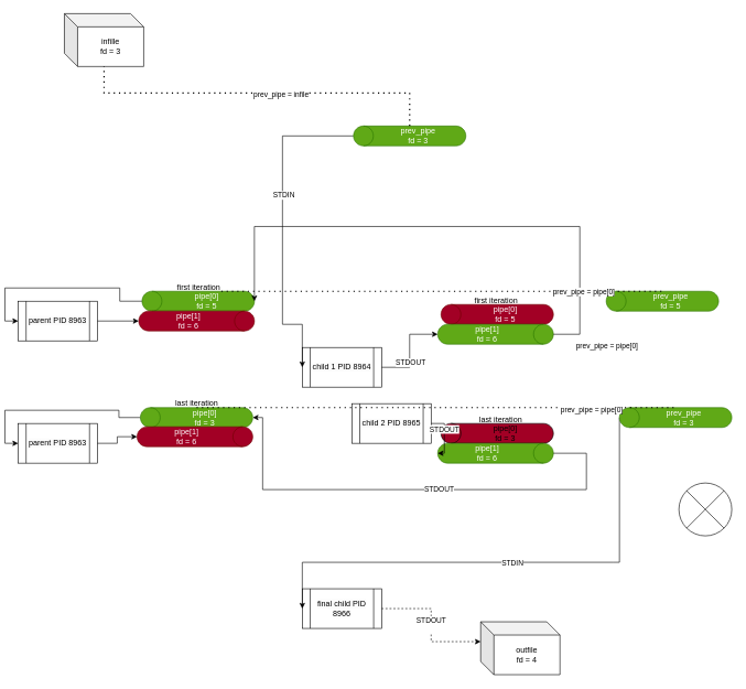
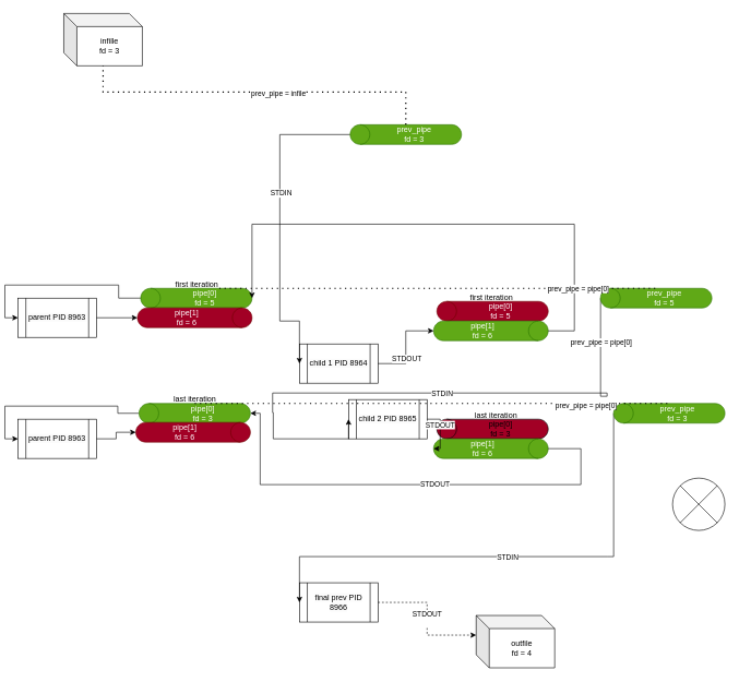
  <mxCell id="0" />
  <mxCell id="1" parent="0" />
  <mxCell id="2" style="edgeStyle=orthogonalEdgeStyle;rounded=0;orthogonalLoop=1;jettySize=auto;html=1;entryX=0;entryY=0.5;entryDx=0;entryDy=0;" edge="1" parent="1" source="3" target="7"><mxGeometry relative="1" as="geometry" /></mxCell>
  <mxCell id="3" value="pipe[0]&lt;br&gt;&lt;div&gt;fd = 5&lt;/div&gt;" style="shape=cylinder3;whiteSpace=wrap;html=1;boundedLbl=1;backgroundOutline=1;size=15;direction=north;fillColor=#60a917;fontColor=#ffffff;strokeColor=#2D7600;" parent="1" vertex="1"><mxGeometry x="207.5" y="440" width="170" height="30" as="geometry" /></mxCell>
  <mxCell id="4" value="infille&lt;div&gt;fd = 3&lt;/div&gt;" style="shape=cube;whiteSpace=wrap;html=1;boundedLbl=1;backgroundOutline=1;darkOpacity=0.05;darkOpacity2=0.1;" parent="1" vertex="1"><mxGeometry x="90" y="20" width="120" height="80" as="geometry" /></mxCell>
  <mxCell id="5" value="outfile&lt;div&gt;fd = 4&lt;/div&gt;" style="shape=cube;whiteSpace=wrap;html=1;boundedLbl=1;backgroundOutline=1;darkOpacity=0.05;darkOpacity2=0.1;" parent="1" vertex="1"><mxGeometry x="720" y="940" width="120" height="80" as="geometry" /></mxCell>
  <mxCell id="6" value="pipe[1]&lt;div&gt;fd = 6&lt;/div&gt;" style="shape=cylinder3;whiteSpace=wrap;html=1;boundedLbl=1;backgroundOutline=1;size=15;direction=south;fillColor=light-dark(#A20025,#FF3333);fontColor=#ffffff;strokeColor=#6F0000;" parent="1" vertex="1"><mxGeometry x="202.5" y="470" width="175" height="30" as="geometry" /></mxCell>
  <mxCell id="7" value="&lt;span style=&quot;color: rgb(0, 0, 0); font-family: Helvetica; font-size: 12px; font-style: normal; font-variant-ligatures: normal; font-variant-caps: normal; font-weight: 400; letter-spacing: normal; orphans: 2; text-align: center; text-indent: 0px; text-transform: none; widows: 2; word-spacing: 0px; -webkit-text-stroke-width: 0px; white-space: normal; background-color: rgb(251, 251, 251); text-decoration-thickness: initial; text-decoration-style: initial; text-decoration-color: initial; display: inline !important; float: none;&quot;&gt;parent PID 8963&lt;/span&gt;" style="shape=process;whiteSpace=wrap;html=1;backgroundOutline=1;" parent="1" vertex="1"><mxGeometry x="20" y="455" width="120" height="60" as="geometry" /></mxCell>
  <mxCell id="8" value="&lt;span style=&quot;color: rgb(0, 0, 0); font-family: Helvetica; font-size: 12px; font-style: normal; font-variant-ligatures: normal; font-variant-caps: normal; font-weight: 400; letter-spacing: normal; orphans: 2; text-align: center; text-indent: 0px; text-transform: none; widows: 2; word-spacing: 0px; -webkit-text-stroke-width: 0px; white-space: normal; background-color: rgb(251, 251, 251); text-decoration-thickness: initial; text-decoration-style: initial; text-decoration-color: initial; display: inline !important; float: none;&quot;&gt;child 1 PID 8964&lt;/span&gt;" style="shape=process;whiteSpace=wrap;html=1;backgroundOutline=1;" parent="1" vertex="1"><mxGeometry x="450" y="525" width="120" height="60" as="geometry" /></mxCell>
  <mxCell id="9" value="&lt;span style=&quot;color: rgb(0, 0, 0); font-family: Helvetica; font-size: 12px; font-style: normal; font-variant-ligatures: normal; font-variant-caps: normal; font-weight: 400; letter-spacing: normal; orphans: 2; text-align: center; text-indent: 0px; text-transform: none; widows: 2; word-spacing: 0px; -webkit-text-stroke-width: 0px; white-space: normal; background-color: rgb(251, 251, 251); text-decoration-thickness: initial; text-decoration-style: initial; text-decoration-color: initial; display: inline !important; float: none;&quot;&gt;child 2 PID 8965&lt;/span&gt;" style="shape=process;whiteSpace=wrap;html=1;backgroundOutline=1;" parent="1" vertex="1"><mxGeometry x="525" y="610" width="120" height="60" as="geometry" /></mxCell>
- <mxCell id="10" value="&lt;span style=&quot;color: rgb(0, 0, 0); font-family: Helvetica; font-size: 12px; font-style: normal; font-variant-ligatures: normal; font-variant-caps: normal; font-weight: 400; letter-spacing: normal; orphans: 2; text-align: center; text-indent: 0px; text-transform: none; widows: 2; word-spacing: 0px; -webkit-text-stroke-width: 0px; white-space: normal; background-color: rgb(251, 251, 251); text-decoration-thickness: initial; text-decoration-style: initial; text-decoration-color: initial; display: inline !important; float: none;&quot;&gt;final child PID 8966&lt;/span&gt;" style="shape=process;whiteSpace=wrap;html=1;backgroundOutline=1;" parent="1" vertex="1"><mxGeometry x="450" y="890" width="120" height="60" as="geometry" /></mxCell>
+ <mxCell id="10" value="&lt;span style=&quot;color: rgb(0, 0, 0); font-family: Helvetica; font-size: 12px; font-style: normal; font-variant-ligatures: normal; font-variant-caps: normal; font-weight: 400; letter-spacing: normal; orphans: 2; text-align: center; text-indent: 0px; text-transform: none; widows: 2; word-spacing: 0px; -webkit-text-stroke-width: 0px; white-space: normal; background-color: rgb(251, 251, 251); text-decoration-thickness: initial; text-decoration-style: initial; text-decoration-color: initial; display: inline !important; float: none;&quot;&gt;final prev PID 8966&lt;/span&gt;" style="shape=process;whiteSpace=wrap;html=1;backgroundOutline=1;" parent="1" vertex="1"><mxGeometry x="450" y="890" width="120" height="60" as="geometry" /></mxCell>
  <mxCell id="11" value="pipe[0]&lt;div&gt;fd = 5&lt;/div&gt;" style="shape=cylinder3;whiteSpace=wrap;html=1;boundedLbl=1;backgroundOutline=1;size=15;direction=north;fillColor=light-dark(#A20025,#FF3333);fontColor=#ffffff;strokeColor=#6F0000;" parent="1" vertex="1"><mxGeometry x="660" y="460" width="170" height="30" as="geometry" /></mxCell>
  <mxCell id="12" value="pipe[1]&lt;div&gt;fd = 6&lt;/div&gt;" style="shape=cylinder3;whiteSpace=wrap;html=1;boundedLbl=1;backgroundOutline=1;size=15;direction=south;fillColor=#60a917;fontColor=#ffffff;strokeColor=#2D7600;" parent="1" vertex="1"><mxGeometry x="655" y="490" width="175" height="30" as="geometry" /></mxCell>
  <mxCell id="13" style="edgeStyle=orthogonalEdgeStyle;rounded=0;orthogonalLoop=1;jettySize=auto;html=1;entryX=0.5;entryY=1;entryDx=0;entryDy=0;entryPerimeter=0;" parent="1" source="8" target="12" edge="1"><mxGeometry relative="1" as="geometry" /></mxCell>
  <mxCell id="14" value="STDOUT" style="edgeLabel;html=1;align=center;verticalAlign=middle;resizable=0;points=[];" parent="13" vertex="1" connectable="0"><mxGeometry x="-0.261" y="-1" relative="1" as="geometry"><mxPoint as="offset" /></mxGeometry></mxCell>
  <mxCell id="15" value="STDOUT&lt;div&gt;&lt;br&gt;&lt;/div&gt;" style="edgeStyle=orthogonalEdgeStyle;rounded=0;orthogonalLoop=1;jettySize=auto;html=1;entryX=0;entryY=0;entryDx=0;entryDy=30;entryPerimeter=0;dashed=1;" parent="1" source="10" target="5" edge="1"><mxGeometry relative="1" as="geometry" /></mxCell>
  <mxCell id="16" value="pipe[0]&lt;div&gt;fd = 3&lt;br&gt;&lt;/div&gt;" style="shape=cylinder3;whiteSpace=wrap;html=1;boundedLbl=1;backgroundOutline=1;size=15;direction=north;fillColor=light-dark(#A20025,#FF3333);" parent="1" vertex="1"><mxGeometry x="660" y="640" width="170" height="30" as="geometry" /></mxCell>
  <mxCell id="17" value="pipe[1]&lt;div&gt;fd = 6&lt;/div&gt;" style="shape=cylinder3;whiteSpace=wrap;html=1;boundedLbl=1;backgroundOutline=1;size=15;direction=south;fillColor=#60a917;fontColor=#ffffff;strokeColor=#2D7600;" parent="1" vertex="1"><mxGeometry x="655" y="670" width="175" height="30" as="geometry" /></mxCell>
  <mxCell id="18" style="edgeStyle=orthogonalEdgeStyle;rounded=0;orthogonalLoop=1;jettySize=auto;html=1;entryX=0.5;entryY=1;entryDx=0;entryDy=0;entryPerimeter=0;exitX=1;exitY=0.5;exitDx=0;exitDy=0;" parent="1" source="9" target="17" edge="1"><mxGeometry relative="1" as="geometry"><mxPoint x="560" y="600" as="sourcePoint" /><mxPoint x="646" y="615" as="targetPoint" /></mxGeometry></mxCell>
  <mxCell id="19" value="STDOUT" style="edgeLabel;html=1;align=center;verticalAlign=middle;resizable=0;points=[];" parent="18" vertex="1" connectable="0"><mxGeometry x="-0.261" y="-1" relative="1" as="geometry"><mxPoint as="offset" /></mxGeometry></mxCell>
  <mxCell id="20" value="&lt;div&gt;first iteration&lt;/div&gt;" style="text;html=1;align=center;verticalAlign=middle;resizable=0;points=[];autosize=1;strokeColor=none;fillColor=none;" parent="1" vertex="1"><mxGeometry x="247.5" y="419" width="90" height="30" as="geometry" /></mxCell>
  <mxCell id="21" value="first iteration" style="text;html=1;align=center;verticalAlign=middle;resizable=0;points=[];autosize=1;strokeColor=none;fillColor=none;" parent="1" vertex="1"><mxGeometry x="697.5" y="440" width="90" height="30" as="geometry" /></mxCell>
  <mxCell id="22" value="&lt;div&gt;last iteration&lt;/div&gt;" style="text;html=1;align=center;verticalAlign=middle;resizable=0;points=[];autosize=1;strokeColor=none;fillColor=none;" parent="1" vertex="1"><mxGeometry x="705" y="620" width="90" height="30" as="geometry" /></mxCell>
  <mxCell id="23" style="edgeStyle=orthogonalEdgeStyle;rounded=0;orthogonalLoop=1;jettySize=auto;html=1;entryX=0;entryY=0.5;entryDx=0;entryDy=0;exitX=0.5;exitY=0;exitDx=0;exitDy=0;exitPerimeter=0;" edge="1" parent="1" source="25" target="8"><mxGeometry relative="1" as="geometry"><Array as="points"><mxPoint x="420" y="205" /><mxPoint x="420" y="490" /></Array></mxGeometry></mxCell>
  <mxCell id="24" value="&lt;div&gt;STDIN&lt;/div&gt;" style="edgeLabel;html=1;align=center;verticalAlign=middle;resizable=0;points=[];" vertex="1" connectable="0" parent="23"><mxGeometry x="-0.193" y="1" relative="1" as="geometry"><mxPoint as="offset" /></mxGeometry></mxCell>
  <mxCell id="25" value="prev_pipe&lt;br&gt;&lt;div&gt;fd = 3&lt;br&gt;&lt;/div&gt;" style="shape=cylinder3;whiteSpace=wrap;html=1;boundedLbl=1;backgroundOutline=1;size=15;direction=north;fillColor=light-dark(#60A917,#3333FF);fontColor=#ffffff;strokeColor=#2D7600;" vertex="1" parent="1"><mxGeometry x="527.5" y="190" width="170" height="30" as="geometry" /></mxCell>
  <mxCell id="26" value="" style="endArrow=none;dashed=1;html=1;rounded=0;" edge="1" parent="1"><mxGeometry width="50" height="50" relative="1" as="geometry"><mxPoint y="550" as="sourcePoint" x="80" /><mxPoint y="550" as="targetPoint" x="80" /><Array as="points" /></mxGeometry></mxCell>
+ <mxCell id="27" style="edgeStyle=orthogonalEdgeStyle;rounded=0;orthogonalLoop=1;jettySize=auto;html=1;entryX=0;entryY=0.5;entryDx=0;entryDy=0;exitX=0.5;exitY=0;exitDx=0;exitDy=0;exitPerimeter=0;" edge="1" parent="1" source="29" target="9"><mxGeometry relative="1" as="geometry"><Array as="points"><mxPoint x="920" y="605" /><mxPoint x="920" y="600" /><mxPoint x="409" y="600" /><mxPoint x="409" y="630" /><mxPoint x="410" y="630" /><mxPoint x="410" y="670" /></Array></mxGeometry></mxCell>
+ <mxCell id="28" value="&lt;div&gt;STDIN&lt;/div&gt;" style="edgeLabel;html=1;align=center;verticalAlign=middle;resizable=0;points=[];" vertex="1" connectable="0" parent="27"><mxGeometry x="-0.062" y="1" relative="1" as="geometry"><mxPoint as="offset" /></mxGeometry></mxCell>
  <mxCell id="29" value="prev_pipe&lt;br&gt;&lt;div&gt;fd = 5&lt;br&gt;&lt;/div&gt;" style="shape=cylinder3;whiteSpace=wrap;html=1;boundedLbl=1;backgroundOutline=1;size=15;direction=north;fillColor=light-dark(#60A917,#3333FF);fontColor=#ffffff;strokeColor=#2D7600;" vertex="1" parent="1"><mxGeometry x="910" y="440" width="170" height="30" as="geometry" /></mxCell>
  <mxCell id="30" style="edgeStyle=orthogonalEdgeStyle;rounded=0;orthogonalLoop=1;jettySize=auto;html=1;entryX=0.5;entryY=1;entryDx=0;entryDy=0;entryPerimeter=0;" edge="1" parent="1" source="12" target="3"><mxGeometry relative="1" as="geometry"><mxPoint x="500" y="330" as="targetPoint" /><Array as="points"><mxPoint x="870" y="505" /><mxPoint x="870" y="342" /></Array></mxGeometry></mxCell>
  <mxCell id="31" style="edgeStyle=orthogonalEdgeStyle;rounded=0;orthogonalLoop=1;jettySize=auto;html=1;entryX=0;entryY=0.5;entryDx=0;entryDy=0;exitX=0.5;exitY=0;exitDx=0;exitDy=0;exitPerimeter=0;" edge="1" parent="1" source="33" target="10"><mxGeometry relative="1" as="geometry"><Array as="points"><mxPoint x="920" y="850" /><mxPoint x="400" y="850" /></Array></mxGeometry></mxCell>
  <mxCell id="32" value="STDIN" style="edgeLabel;html=1;align=center;verticalAlign=middle;resizable=0;points=[];" vertex="1" connectable="0" parent="31"><mxGeometry x="-0.006" y="1" relative="1" as="geometry"><mxPoint as="offset" /></mxGeometry></mxCell>
  <mxCell id="33" value="prev_pipe&lt;br&gt;&lt;div&gt;fd = 3&lt;br&gt;&lt;/div&gt;" style="shape=cylinder3;whiteSpace=wrap;html=1;boundedLbl=1;backgroundOutline=1;size=15;direction=north;fillColor=light-dark(#60A917,#3333FF);fontColor=#ffffff;strokeColor=#2D7600;" vertex="1" parent="1"><mxGeometry x="930" y="616" width="170" height="30" as="geometry" /></mxCell>
  <mxCell id="34" value="" style="edgeStyle=orthogonalEdgeStyle;rounded=0;orthogonalLoop=1;jettySize=auto;html=1;entryX=0.5;entryY=1;entryDx=0;entryDy=0;entryPerimeter=0;exitX=0.5;exitY=0;exitDx=0;exitDy=0;exitPerimeter=0;" edge="1" parent="1" source="17" target="43"><mxGeometry relative="1" as="geometry"><mxPoint x="830" y="685" as="sourcePoint" /><mxPoint x="1110" y="795" as="targetPoint" /><Array as="points"><mxPoint x="880" y="685" /><mxPoint x="880" y="740" /><mxPoint x="390" y="740" /><mxPoint x="390" y="631" /></Array></mxGeometry></mxCell>
  <mxCell id="35" value="STDOUT" style="edgeLabel;html=1;align=center;verticalAlign=middle;resizable=0;points=[];" vertex="1" connectable="0" parent="34"><mxGeometry x="-0.084" y="-2" relative="1" as="geometry"><mxPoint as="offset" /></mxGeometry></mxCell>
  <mxCell id="36" value="" style="shape=sumEllipse;perimeter=ellipsePerimeter;whiteSpace=wrap;html=1;backgroundOutline=1;" vertex="1" parent="1"><mxGeometry x="1020" y="730" width="80" height="80" as="geometry" /></mxCell>
  <mxCell id="37" value="" style="endArrow=none;dashed=1;html=1;dashPattern=1 3;strokeWidth=2;rounded=0;exitX=1;exitY=0;exitDx=0;exitDy=120;exitPerimeter=0;entryX=1;entryY=0.5;entryDx=0;entryDy=0;entryPerimeter=0;" edge="1" parent="1" source="3" target="29"><mxGeometry width="50" height="50" relative="1" as="geometry"><mxPoint x="560" y="530" as="sourcePoint" /><mxPoint x="610" y="480" as="targetPoint" /></mxGeometry></mxCell>
  <mxCell id="38" value="prev_pipe = pipe[0]" style="edgeLabel;html=1;align=center;verticalAlign=middle;resizable=0;points=[];" vertex="1" connectable="0" parent="37"><mxGeometry x="0.152" y="-1" relative="1" as="geometry"><mxPoint x="199" y="81" as="offset" /></mxGeometry></mxCell>
  <mxCell id="39" value="prev_pipe = pipe[0]" style="edgeLabel;html=1;align=center;verticalAlign=middle;resizable=0;points=[];" vertex="1" connectable="0" parent="37"><mxGeometry x="0.639" relative="1" as="geometry"><mxPoint x="1" as="offset" /></mxGeometry></mxCell>
  <mxCell id="40" value="" style="endArrow=none;dashed=1;html=1;dashPattern=1 3;strokeWidth=2;rounded=0;exitX=1;exitY=0.5;exitDx=0;exitDy=0;exitPerimeter=0;edgeStyle=orthogonalEdgeStyle;" edge="1" parent="1" source="25" target="4"><mxGeometry width="50" height="50" relative="1" as="geometry"><mxPoint x="560" y="530" as="sourcePoint" /><mxPoint x="610" y="480" as="targetPoint" /><Array as="points"><mxPoint x="613" y="140" /><mxPoint x="150" y="140" /></Array></mxGeometry></mxCell>
  <mxCell id="41" value="prev_pipe = infile" style="edgeLabel;html=1;align=center;verticalAlign=middle;resizable=0;points=[];" vertex="1" connectable="0" parent="40"><mxGeometry x="-0.114" y="1" relative="1" as="geometry"><mxPoint as="offset" /></mxGeometry></mxCell>
  <mxCell id="42" style="edgeStyle=orthogonalEdgeStyle;rounded=0;orthogonalLoop=1;jettySize=auto;html=1;entryX=0;entryY=0.5;entryDx=0;entryDy=0;" edge="1" parent="1" source="43" target="46"><mxGeometry relative="1" as="geometry" /></mxCell>
  <mxCell id="43" value="pipe[0]&lt;br&gt;&lt;div&gt;fd = 3&lt;br&gt;&lt;/div&gt;" style="shape=cylinder3;whiteSpace=wrap;html=1;boundedLbl=1;backgroundOutline=1;size=15;direction=north;fillColor=#60a917;fontColor=#ffffff;strokeColor=#2D7600;" vertex="1" parent="1"><mxGeometry x="205" y="616" width="170" height="30" as="geometry" /></mxCell>
  <mxCell id="44" value="pipe[1]&lt;div&gt;fd = 6&lt;/div&gt;" style="shape=cylinder3;whiteSpace=wrap;html=1;boundedLbl=1;backgroundOutline=1;size=15;direction=south;fillColor=light-dark(#A20025,#FF3333);fontColor=#ffffff;strokeColor=#6F0000;" vertex="1" parent="1"><mxGeometry x="200" y="645" width="175" height="30" as="geometry" /></mxCell>
  <mxCell id="45" value="last iteration" style="text;html=1;align=center;verticalAlign=middle;resizable=0;points=[];autosize=1;strokeColor=none;fillColor=none;" vertex="1" parent="1"><mxGeometry x="245" y="595" width="90" height="30" as="geometry" /></mxCell>
  <mxCell id="46" value="&lt;span style=&quot;color: rgb(0, 0, 0); font-family: Helvetica; font-size: 12px; font-style: normal; font-variant-ligatures: normal; font-variant-caps: normal; font-weight: 400; letter-spacing: normal; orphans: 2; text-align: center; text-indent: 0px; text-transform: none; widows: 2; word-spacing: 0px; -webkit-text-stroke-width: 0px; white-space: normal; background-color: rgb(251, 251, 251); text-decoration-thickness: initial; text-decoration-style: initial; text-decoration-color: initial; display: inline !important; float: none;&quot;&gt;parent PID 8963&lt;/span&gt;" style="shape=process;whiteSpace=wrap;html=1;backgroundOutline=1;" vertex="1" parent="1"><mxGeometry x="20" y="640" width="120" height="60" as="geometry" /></mxCell>
  <mxCell id="47" style="edgeStyle=orthogonalEdgeStyle;rounded=0;orthogonalLoop=1;jettySize=auto;html=1;entryX=0.5;entryY=1;entryDx=0;entryDy=0;entryPerimeter=0;" edge="1" parent="1" source="46" target="44"><mxGeometry relative="1" as="geometry" /></mxCell>
  <mxCell id="48" value="" style="endArrow=none;dashed=1;html=1;dashPattern=1 3;strokeWidth=2;rounded=0;exitX=1;exitY=0.5;exitDx=0;exitDy=0;exitPerimeter=0;entryX=1;entryY=0.5;entryDx=0;entryDy=0;entryPerimeter=0;" edge="1" parent="1" source="43" target="33"><mxGeometry width="50" height="50" relative="1" as="geometry"><mxPoint x="500" y="660" as="sourcePoint" /><mxPoint x="550" y="610" as="targetPoint" /></mxGeometry></mxCell>
  <mxCell id="49" value="prev_pipe = pipe[0]" style="edgeLabel;html=1;align=center;verticalAlign=middle;resizable=0;points=[];" vertex="1" connectable="0" parent="48"><mxGeometry x="0.647" y="-2" relative="1" as="geometry"><mxPoint as="offset" /></mxGeometry></mxCell>
  <mxCell id="50" style="edgeStyle=orthogonalEdgeStyle;rounded=0;orthogonalLoop=1;jettySize=auto;html=1;entryX=0.5;entryY=1;entryDx=0;entryDy=0;entryPerimeter=0;" edge="1" parent="1" source="7" target="6"><mxGeometry relative="1" as="geometry" /></mxCell>
